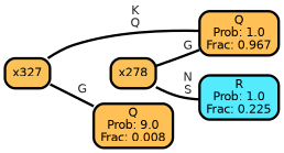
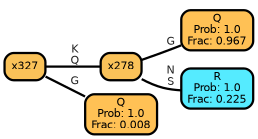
  graph {
    rankdir=LR
    ranksep="0 equally"
    splines=straight
    node [color=black fillcolor="#ffc155" fontcolor=black fontname=helvetica penwidth=3 shape=box style="filled, rounded"]
    edge [color=black fontcolor=grey14 fontname=helvetica fontweight=bold penwidth=3]
    n1 [label="Q\nProb: 1.0\nFrac: 0.967"]
    n2 [fillcolor="#fac259" label=x278]
    n3 [fillcolor="#55ebff" label="R\nProb: 1.0\nFrac: 0.225"]
    n4 [fillcolor="#fac259" label=x327]
-   n5 [label="Q\nProb: 9.0\nFrac: 0.008"]
+   n5 [label="Q\nProb: 1.0\nFrac: 0.008"]
    subgraph sub_1 {
      rank=same
    }
    n2 -- n1 [label=" G"]
    n2 -- n3 [label=" N\n S"]
-   n4 -- n1 [label=" K\n Q"]
+   n4 -- n2 [label=" K\n Q"]
    n4 -- n5 [label=" G"]
  }
